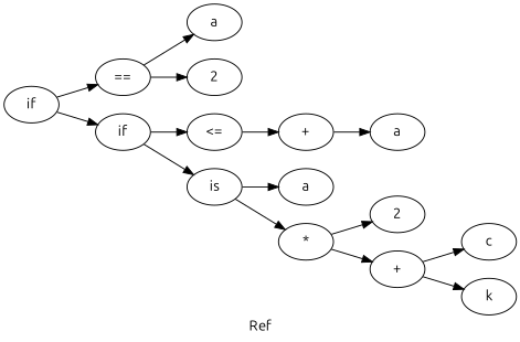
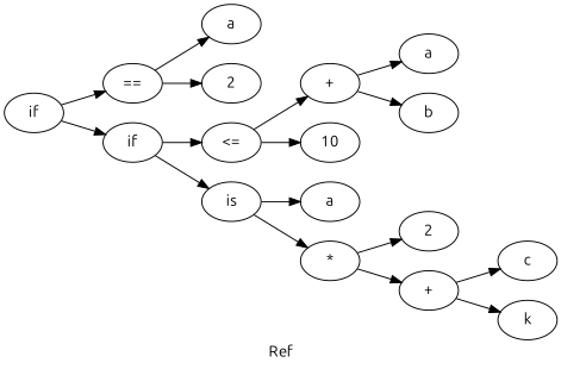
  digraph {
    fontname=Ubuntu
    label=Ref
    rankdir=LR
    node [fontname=Ubuntu]
    edge [fontname=Ubuntu]
    n1 [label=if]
    n2 [label="=="]
    n3 [label=if]
    n4 [label=a]
    n5 [label=2]
    n6 [label="<="]
    n7 [label=is]
    n8 [label="+"]
+   n9 [label=10]
    n10 [label=a]
    n11 [label="*"]
    n12 [label=a]
+   n13 [label=b]
    n14 [label=2]
    n15 [label="+"]
    n16 [label=c]
    n17 [label=k]
    n1 -> n2
    n1 -> n3
    n2 -> n4
    n2 -> n5
    n3 -> n6
    n3 -> n7
    n6 -> n8
+   n6 -> n9
    n7 -> n10
    n7 -> n11
    n8 -> n12
+   n8 -> n13
    n11 -> n14
    n11 -> n15
    n15 -> n16
    n15 -> n17
  }
